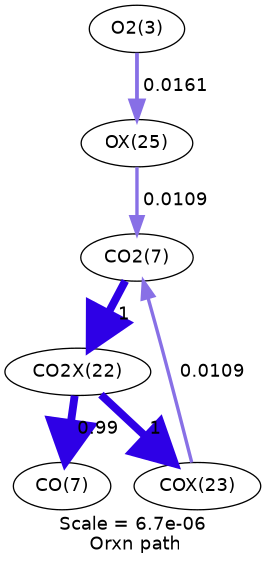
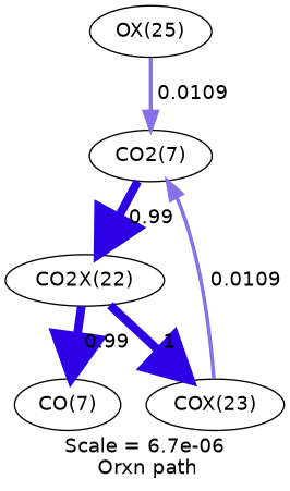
  digraph {
    fontname=Helvetica
    label="Scale = 6.7e-06\l Orxn path"
    node [fontname=Helvetica]
    edge [arrowsize=3 color="0.7, 1.5, 0.9" fontname=Helvetica penwidth=6]
    n1 [label="CO2(7)"]
    n2 [label="CO2X(22)"]
    n3 [label="COX(23)"]
    n4 [label="CO(7)"]
    n5 [label="OX(25)"]
-   n6 [label="O2(3)"]
-   n1 -> n2 [label=" 1"]
+   n1 -> n2 [label=" 0.99"]
    n2 -> n3 [label=" 1"]
    n2 -> n4 [color="0.7, 1.49, 0.9" label=" 0.99" penwidth=5.99]
    n3 -> n1 [arrowsize=1.29 color="0.7, 0.511, 0.9" label=" 0.0109" penwidth=2.58]
    n5 -> n1 [arrowsize=1.29 color="0.7, 0.511, 0.9" label=" 0.0109" penwidth=2.58]
-   n6 -> n5 [arrowsize=1.44 color="0.7, 0.516, 0.9" label=" 0.0161" penwidth=2.88]
  }
